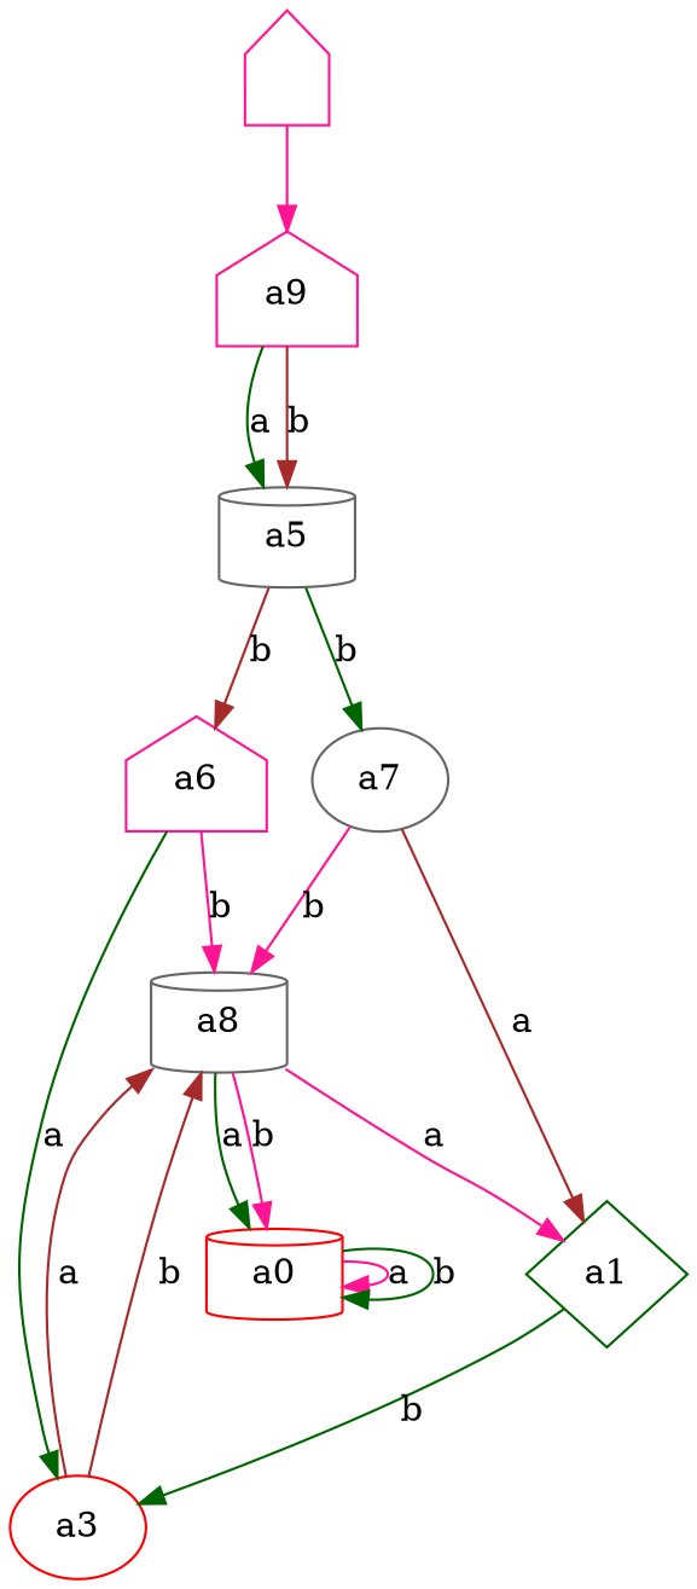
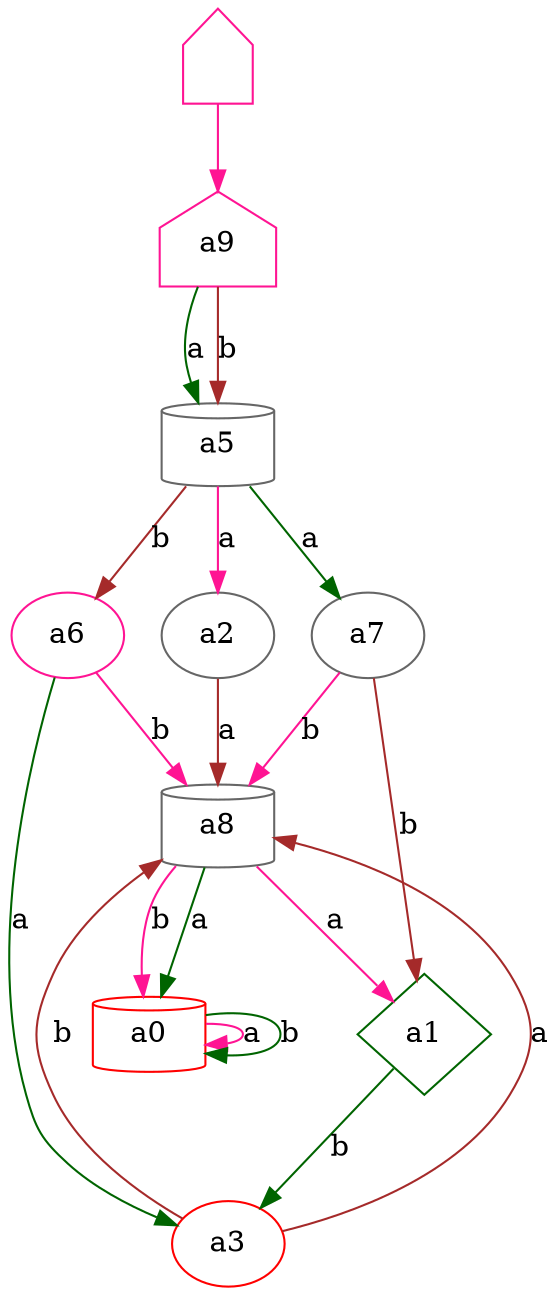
  digraph {
    rankdir=TB
    node [color=gray40 margin=0.1 shape=ellipse]
    edge [color=deeppink]
    a0 [color=red margin=0 shape=cylinder]
    " " [color=deeppink shape=house width=0]
    n3 [color=deeppink label=a9 shape=house]
    a5 [shape=cylinder]
-   a6 [color=deeppink shape=house]
+   a2
+   a6 [color=deeppink]
    a7
    a1 [color=darkgreen shape=diamond]
    a3 [color=red]
    a8 [shape=cylinder]
    a0 -> a0 [label=a]
    a0 -> a0 [color=darkgreen label=b]
    " " -> n3
    n3 -> a5 [color=darkgreen label=a]
    n3 -> a5 [color=brown label=b]
+   a5 -> a2 [label=a]
    a5 -> a6 [color=brown label=b]
-   a5 -> a7 [color=darkgreen label=b]
+   a5 -> a7 [color=darkgreen label=a]
+   a2 -> a8 [color=brown label=a]
    a6 -> a3 [color=darkgreen label=a]
    a6 -> a8 [label=b]
-   a7 -> a1 [color=brown label=a]
+   a7 -> a1 [color=brown label=b]
    a7 -> a8 [label=b]
    a1 -> a3 [color=darkgreen label=b]
    a3 -> a8 [color=brown label=a]
    a3 -> a8 [color=brown label=b]
    a8 -> a0 [color=darkgreen label=a]
    a8 -> a0 [label=b]
    a8 -> a1 [label=a]
  }
